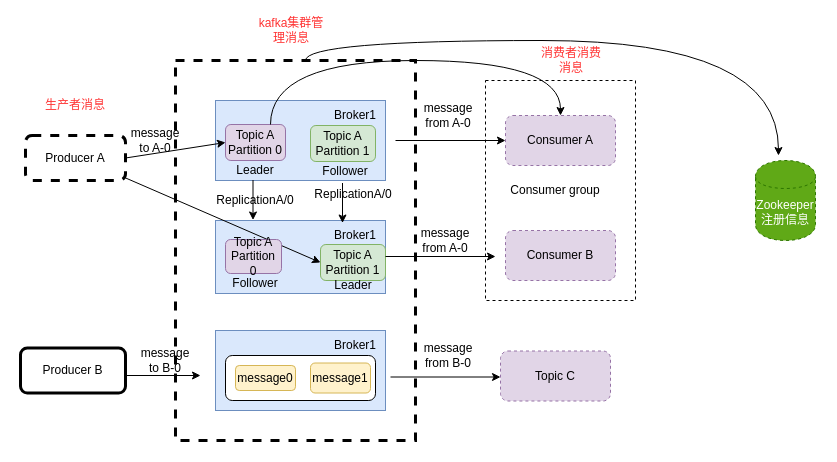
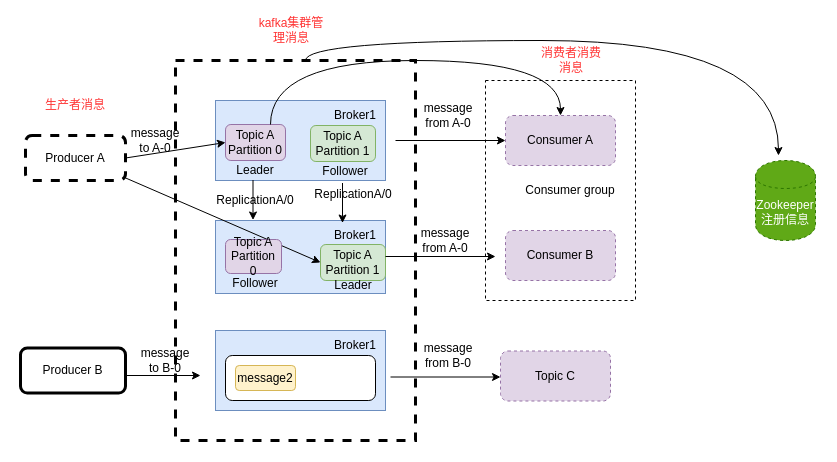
  <mxCell id="0" />
  <mxCell id="1" parent="0" />
  <mxCell id="2" value="" style="rounded=0;whiteSpace=wrap;html=1;dashed=1;strokeWidth=3;" vertex="1" parent="1"><mxGeometry x="175" y="60" width="240" height="380" as="geometry" /></mxCell>
  <mxCell id="3" value="" style="rounded=0;whiteSpace=wrap;html=1;fillColor=#dae8fc;strokeColor=#6c8ebf;" vertex="1" parent="1"><mxGeometry x="215" y="100" width="170" height="80" as="geometry" /></mxCell>
  <mxCell id="4" value="Broker1" style="text;html=1;strokeColor=none;fillColor=none;align=center;verticalAlign=middle;whiteSpace=wrap;rounded=0;" vertex="1" parent="1"><mxGeometry x="335" y="105" width="40" height="20" as="geometry" /></mxCell>
  <mxCell id="5" value="" style="rounded=0;whiteSpace=wrap;html=1;fillColor=#dae8fc;strokeColor=#6c8ebf;" vertex="1" parent="1"><mxGeometry x="215" y="220" width="170" height="73" as="geometry" /></mxCell>
  <mxCell id="6" value="Broker1" style="text;html=1;strokeColor=none;fillColor=none;align=center;verticalAlign=middle;whiteSpace=wrap;rounded=0;" vertex="1" parent="1"><mxGeometry x="335" y="224.5" width="40" height="20" as="geometry" /></mxCell>
  <mxCell id="7" value="" style="rounded=0;whiteSpace=wrap;html=1;fillColor=#dae8fc;strokeColor=#6c8ebf;" vertex="1" parent="1"><mxGeometry x="215" y="330" width="170" height="80" as="geometry" /></mxCell>
  <mxCell id="8" value="Broker1" style="text;html=1;strokeColor=none;fillColor=none;align=center;verticalAlign=middle;whiteSpace=wrap;rounded=0;" vertex="1" parent="1"><mxGeometry x="335" y="335" width="40" height="20" as="geometry" /></mxCell>
  <mxCell id="9" value="Producer A" style="rounded=1;whiteSpace=wrap;html=1;strokeWidth=3;dashed=1;" vertex="1" parent="1"><mxGeometry x="25" y="135" width="100" height="45" as="geometry" /></mxCell>
  <mxCell id="10" value="&lt;span style=&quot;white-space: normal&quot;&gt;Producer B&lt;/span&gt;" style="rounded=1;whiteSpace=wrap;html=1;strokeWidth=3;" vertex="1" parent="1"><mxGeometry x="20" y="347.5" width="105" height="45" as="geometry" /></mxCell>
  <mxCell id="11" value="&lt;font color=&quot;#ff3333&quot;&gt;生产者消息&lt;/font&gt;" style="text;html=1;strokeColor=none;fillColor=none;align=center;verticalAlign=middle;whiteSpace=wrap;rounded=0;" vertex="1" parent="1"><mxGeometry x="39" y="95" width="72" height="20" as="geometry" /></mxCell>
  <mxCell id="12" value="Topic A&lt;br&gt;Partition 0" style="rounded=1;whiteSpace=wrap;html=1;strokeWidth=1;fillColor=#e1d5e7;strokeColor=#9673a6;" vertex="1" parent="1"><mxGeometry x="225" y="124" width="60" height="36" as="geometry" /></mxCell>
  <mxCell id="13" value="Topic A&lt;br&gt;Partition 1" style="rounded=1;whiteSpace=wrap;html=1;strokeWidth=1;fillColor=#d5e8d4;strokeColor=#82b366;" vertex="1" parent="1"><mxGeometry x="320" y="244" width="65" height="36" as="geometry" /></mxCell>
  <mxCell id="14" value="" style="endArrow=classic;html=1;entryX=0;entryY=0.5;entryDx=0;entryDy=0;exitX=1;exitY=0.5;exitDx=0;exitDy=0;" edge="1" parent="1" source="9" target="12"><mxGeometry width="50" height="50" relative="1" as="geometry"><mxPoint x="135" y="190" as="sourcePoint" /><mxPoint x="185" y="140" as="targetPoint" /></mxGeometry></mxCell>
  <mxCell id="15" value="" style="endArrow=classic;html=1;entryX=0;entryY=0.5;entryDx=0;entryDy=0;exitX=0.99;exitY=0.933;exitDx=0;exitDy=0;exitPerimeter=0;" edge="1" parent="1" source="9" target="13"><mxGeometry width="50" height="50" relative="1" as="geometry"><mxPoint x="115" y="210" as="sourcePoint" /><mxPoint x="165" y="160" as="targetPoint" /></mxGeometry></mxCell>
  <mxCell id="16" value="Leader" style="text;html=1;strokeColor=none;fillColor=none;align=center;verticalAlign=middle;whiteSpace=wrap;rounded=0;" vertex="1" parent="1"><mxGeometry x="235" y="160" width="40" height="20" as="geometry" /></mxCell>
  <mxCell id="17" value="Topic A&lt;br&gt;Partition 1" style="rounded=1;whiteSpace=wrap;html=1;strokeWidth=1;fillColor=#d5e8d4;strokeColor=#82b366;" vertex="1" parent="1"><mxGeometry x="310" y="125" width="65" height="36" as="geometry" /></mxCell>
  <mxCell id="18" value="Follower" style="text;html=1;strokeColor=none;fillColor=none;align=center;verticalAlign=middle;whiteSpace=wrap;rounded=0;" vertex="1" parent="1"><mxGeometry x="325" y="161" width="40" height="20" as="geometry" /></mxCell>
  <mxCell id="19" value="Leader" style="text;html=1;strokeColor=none;fillColor=none;align=center;verticalAlign=middle;whiteSpace=wrap;rounded=0;" vertex="1" parent="1"><mxGeometry x="332.5" y="274.5" width="40" height="20" as="geometry" /></mxCell>
  <mxCell id="20" value="Topic A&lt;br&gt;Partition 0" style="rounded=1;whiteSpace=wrap;html=1;strokeWidth=1;fillColor=#e1d5e7;strokeColor=#9673a6;" vertex="1" parent="1"><mxGeometry x="225" y="239" width="56" height="34" as="geometry" /></mxCell>
  <mxCell id="21" value="Follower" style="text;html=1;strokeColor=none;fillColor=none;align=center;verticalAlign=middle;whiteSpace=wrap;rounded=0;" vertex="1" parent="1"><mxGeometry x="235" y="273" width="40" height="20" as="geometry" /></mxCell>
  <mxCell id="22" value="ReplicationA/0" style="text;html=1;strokeColor=none;fillColor=none;align=center;verticalAlign=middle;whiteSpace=wrap;rounded=0;" vertex="1" parent="1"><mxGeometry x="332.5" y="184" width="40" height="20" as="geometry" /></mxCell>
  <mxCell id="23" value="" style="endArrow=classic;html=1;" edge="1" parent="1"><mxGeometry width="50" height="50" relative="1" as="geometry"><mxPoint x="342" y="182.5" as="sourcePoint" /><mxPoint x="342" y="222.5" as="targetPoint" /></mxGeometry></mxCell>
  <mxCell id="24" value="ReplicationA/0" style="text;html=1;strokeColor=none;fillColor=none;align=center;verticalAlign=middle;whiteSpace=wrap;rounded=0;" vertex="1" parent="1"><mxGeometry x="235" y="190" width="40" height="20" as="geometry" /></mxCell>
  <mxCell id="25" value="" style="endArrow=classic;html=1;" edge="1" parent="1"><mxGeometry width="50" height="50" relative="1" as="geometry"><mxPoint x="252.5" y="179.5" as="sourcePoint" /><mxPoint x="252.5" y="219.5" as="targetPoint" /></mxGeometry></mxCell>
  <mxCell id="26" value="message to A-0" style="text;html=1;strokeColor=none;fillColor=none;align=center;verticalAlign=middle;whiteSpace=wrap;rounded=0;" vertex="1" parent="1"><mxGeometry x="135" y="130" width="40" height="20" as="geometry" /></mxCell>
  <mxCell id="27" value="" style="rounded=1;whiteSpace=wrap;html=1;strokeWidth=1;" vertex="1" parent="1"><mxGeometry x="225" y="355" width="150" height="45" as="geometry" /></mxCell>
- <mxCell id="28" value="message0" style="rounded=1;whiteSpace=wrap;html=1;strokeWidth=1;fillColor=#fff2cc;strokeColor=#d6b656;" vertex="1" parent="1"><mxGeometry x="235" y="365" width="60" height="25" as="geometry" /></mxCell>
- <mxCell id="29" value="message1" style="rounded=1;whiteSpace=wrap;html=1;strokeWidth=1;fillColor=#fff2cc;strokeColor=#d6b656;" vertex="1" parent="1"><mxGeometry x="310" y="362.5" width="60" height="30" as="geometry" /></mxCell>
+ <mxCell id="28" value="message2" style="rounded=1;whiteSpace=wrap;html=1;strokeWidth=1;fillColor=#fff2cc;strokeColor=#d6b656;" vertex="1" parent="1"><mxGeometry x="235" y="365" width="60" height="25" as="geometry" /></mxCell>
  <mxCell id="30" value="" style="rounded=0;whiteSpace=wrap;html=1;strokeWidth=1;dashed=1;" vertex="1" parent="1"><mxGeometry x="485" y="80" width="150" height="220" as="geometry" /></mxCell>
  <mxCell id="31" value="Consumer A" style="rounded=1;whiteSpace=wrap;html=1;dashed=1;strokeWidth=1;fillColor=#e1d5e7;strokeColor=#9673a6;" vertex="1" parent="1"><mxGeometry x="505" y="115" width="110" height="50" as="geometry" /></mxCell>
  <mxCell id="32" value="Consumer B" style="rounded=1;whiteSpace=wrap;html=1;dashed=1;strokeWidth=1;fillColor=#e1d5e7;strokeColor=#9673a6;" vertex="1" parent="1"><mxGeometry x="505" y="230" width="110" height="50" as="geometry" /></mxCell>
- <mxCell id="33" value="Consumer group" style="text;html=1;strokeColor=none;fillColor=none;align=center;verticalAlign=middle;whiteSpace=wrap;rounded=0;dashed=1;" vertex="1" parent="1"><mxGeometry x="495" y="180" width="120" height="20" as="geometry" /></mxCell>
+ <mxCell id="33" value="Consumer group" style="text;html=1;strokeColor=none;fillColor=none;align=center;verticalAlign=middle;whiteSpace=wrap;rounded=0;dashed=1;" vertex="1" parent="1"><mxGeometry x="510" y="180" width="120" height="20" as="geometry" /></mxCell>
  <mxCell id="34" value="" style="endArrow=classic;html=1;" edge="1" parent="1"><mxGeometry width="50" height="50" relative="1" as="geometry"><mxPoint x="385" y="256" as="sourcePoint" /><mxPoint x="495" y="256" as="targetPoint" /></mxGeometry></mxCell>
  <mxCell id="35" value="" style="endArrow=classic;html=1;" edge="1" parent="1"><mxGeometry width="50" height="50" relative="1" as="geometry"><mxPoint x="395" y="140" as="sourcePoint" /><mxPoint x="505" y="140" as="targetPoint" /></mxGeometry></mxCell>
  <mxCell id="36" value="message from A-0" style="text;html=1;strokeColor=none;fillColor=none;align=center;verticalAlign=middle;whiteSpace=wrap;rounded=0;dashed=1;" vertex="1" parent="1"><mxGeometry x="428" y="105" width="40" height="20" as="geometry" /></mxCell>
  <mxCell id="37" value="message from A-0" style="text;html=1;strokeColor=none;fillColor=none;align=center;verticalAlign=middle;whiteSpace=wrap;rounded=0;dashed=1;" vertex="1" parent="1"><mxGeometry x="425" y="230" width="40" height="20" as="geometry" /></mxCell>
  <mxCell id="38" value="" style="endArrow=classic;html=1;entryX=0.5;entryY=0;entryDx=0;entryDy=0;edgeStyle=orthogonalEdgeStyle;curved=1;exitX=0.75;exitY=0;exitDx=0;exitDy=0;" edge="1" parent="1" source="12" target="31"><mxGeometry width="50" height="50" relative="1" as="geometry"><mxPoint x="335" y="30" as="sourcePoint" /><mxPoint x="385" y="-20" as="targetPoint" /><Array as="points"><mxPoint x="270" y="60" /><mxPoint x="560" y="60" /></Array></mxGeometry></mxCell>
  <mxCell id="39" value="Topic C" style="rounded=1;whiteSpace=wrap;html=1;dashed=1;strokeWidth=1;fillColor=#e1d5e7;strokeColor=#9673a6;" vertex="1" parent="1"><mxGeometry x="500" y="350.5" width="110" height="50" as="geometry" /></mxCell>
  <mxCell id="40" value="message from B-0" style="text;html=1;strokeColor=none;fillColor=none;align=center;verticalAlign=middle;whiteSpace=wrap;rounded=0;dashed=1;" vertex="1" parent="1"><mxGeometry x="428" y="345" width="40" height="20" as="geometry" /></mxCell>
  <mxCell id="41" value="" style="endArrow=classic;html=1;" edge="1" parent="1"><mxGeometry width="50" height="50" relative="1" as="geometry"><mxPoint x="390" y="376.5" as="sourcePoint" /><mxPoint x="500" y="376.5" as="targetPoint" /></mxGeometry></mxCell>
  <mxCell id="42" value="" style="endArrow=classic;html=1;" edge="1" parent="1"><mxGeometry width="50" height="50" relative="1" as="geometry"><mxPoint x="125" y="375" as="sourcePoint" /><mxPoint x="200" y="375" as="targetPoint" /></mxGeometry></mxCell>
  <mxCell id="43" value="message to B-0" style="text;html=1;strokeColor=none;fillColor=none;align=center;verticalAlign=middle;whiteSpace=wrap;rounded=0;" vertex="1" parent="1"><mxGeometry x="145" y="350" width="40" height="20" as="geometry" /></mxCell>
  <mxCell id="44" value="Zookeeper&lt;br&gt;注册信息" style="shape=cylinder;whiteSpace=wrap;html=1;boundedLbl=1;backgroundOutline=1;dashed=1;strokeWidth=1;fillColor=#60a917;strokeColor=#2D7600;fontColor=#ffffff;" vertex="1" parent="1"><mxGeometry x="755" y="160" width="60" height="80" as="geometry" /></mxCell>
  <mxCell id="45" value="" style="endArrow=classic;html=1;edgeStyle=orthogonalEdgeStyle;curved=1;entryX=0.383;entryY=-0.062;entryDx=0;entryDy=0;entryPerimeter=0;" edge="1" parent="1" target="44"><mxGeometry width="50" height="50" relative="1" as="geometry"><mxPoint x="305" y="60" as="sourcePoint" /><mxPoint x="755" y="105" as="targetPoint" /><Array as="points"><mxPoint x="305" y="40" /><mxPoint x="778" y="40" /></Array></mxGeometry></mxCell>
  <mxCell id="46" value="&lt;font color=&quot;#ff3333&quot;&gt;kafka集群管理消息&lt;/font&gt;" style="text;html=1;strokeColor=none;fillColor=none;align=center;verticalAlign=middle;whiteSpace=wrap;rounded=0;" vertex="1" parent="1"><mxGeometry x="255" y="20" width="72" height="20" as="geometry" /></mxCell>
  <mxCell id="47" value="&lt;font color=&quot;#ff3333&quot;&gt;消费者消费 消息&lt;/font&gt;" style="text;html=1;strokeColor=none;fillColor=none;align=center;verticalAlign=middle;whiteSpace=wrap;rounded=0;" vertex="1" parent="1"><mxGeometry x="535" y="50" width="72" height="20" as="geometry" /></mxCell>
